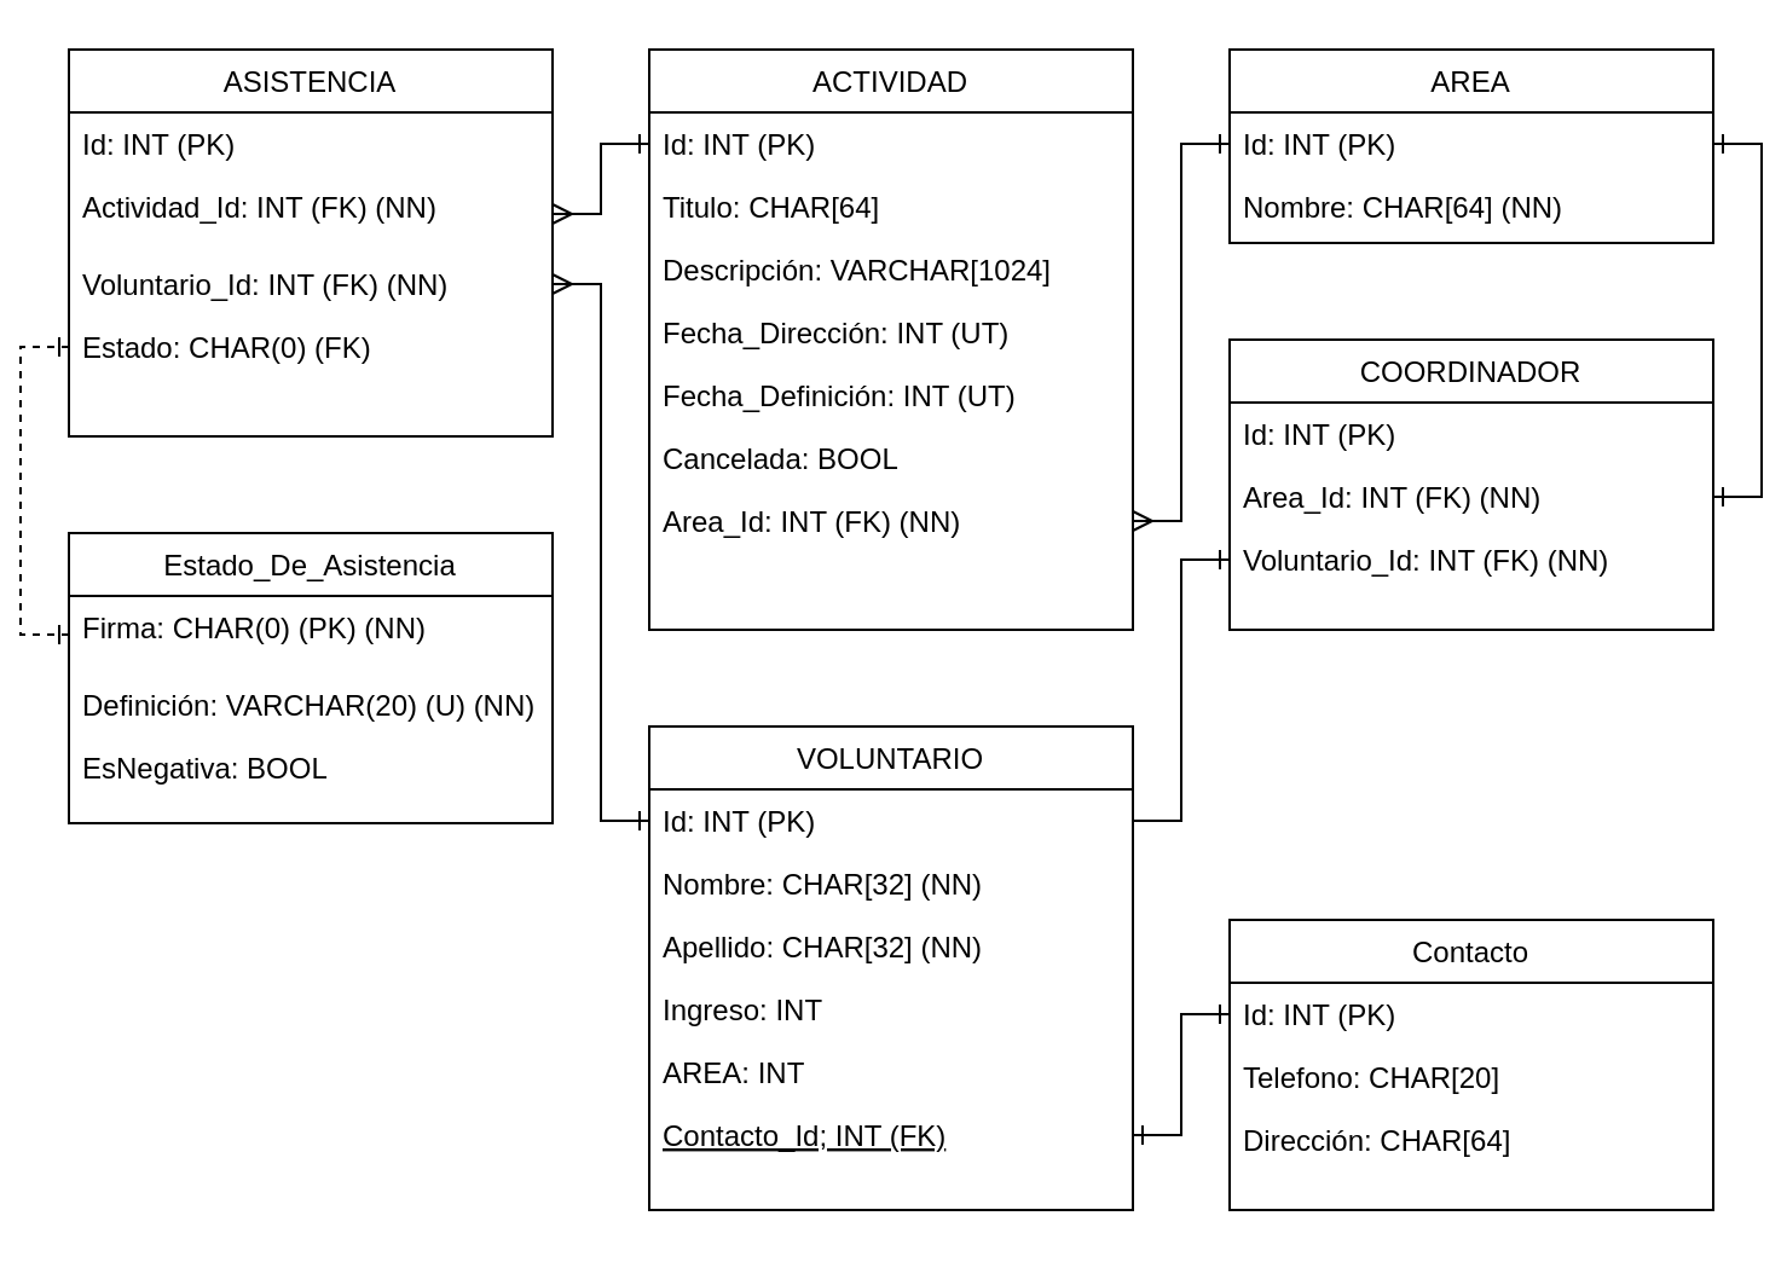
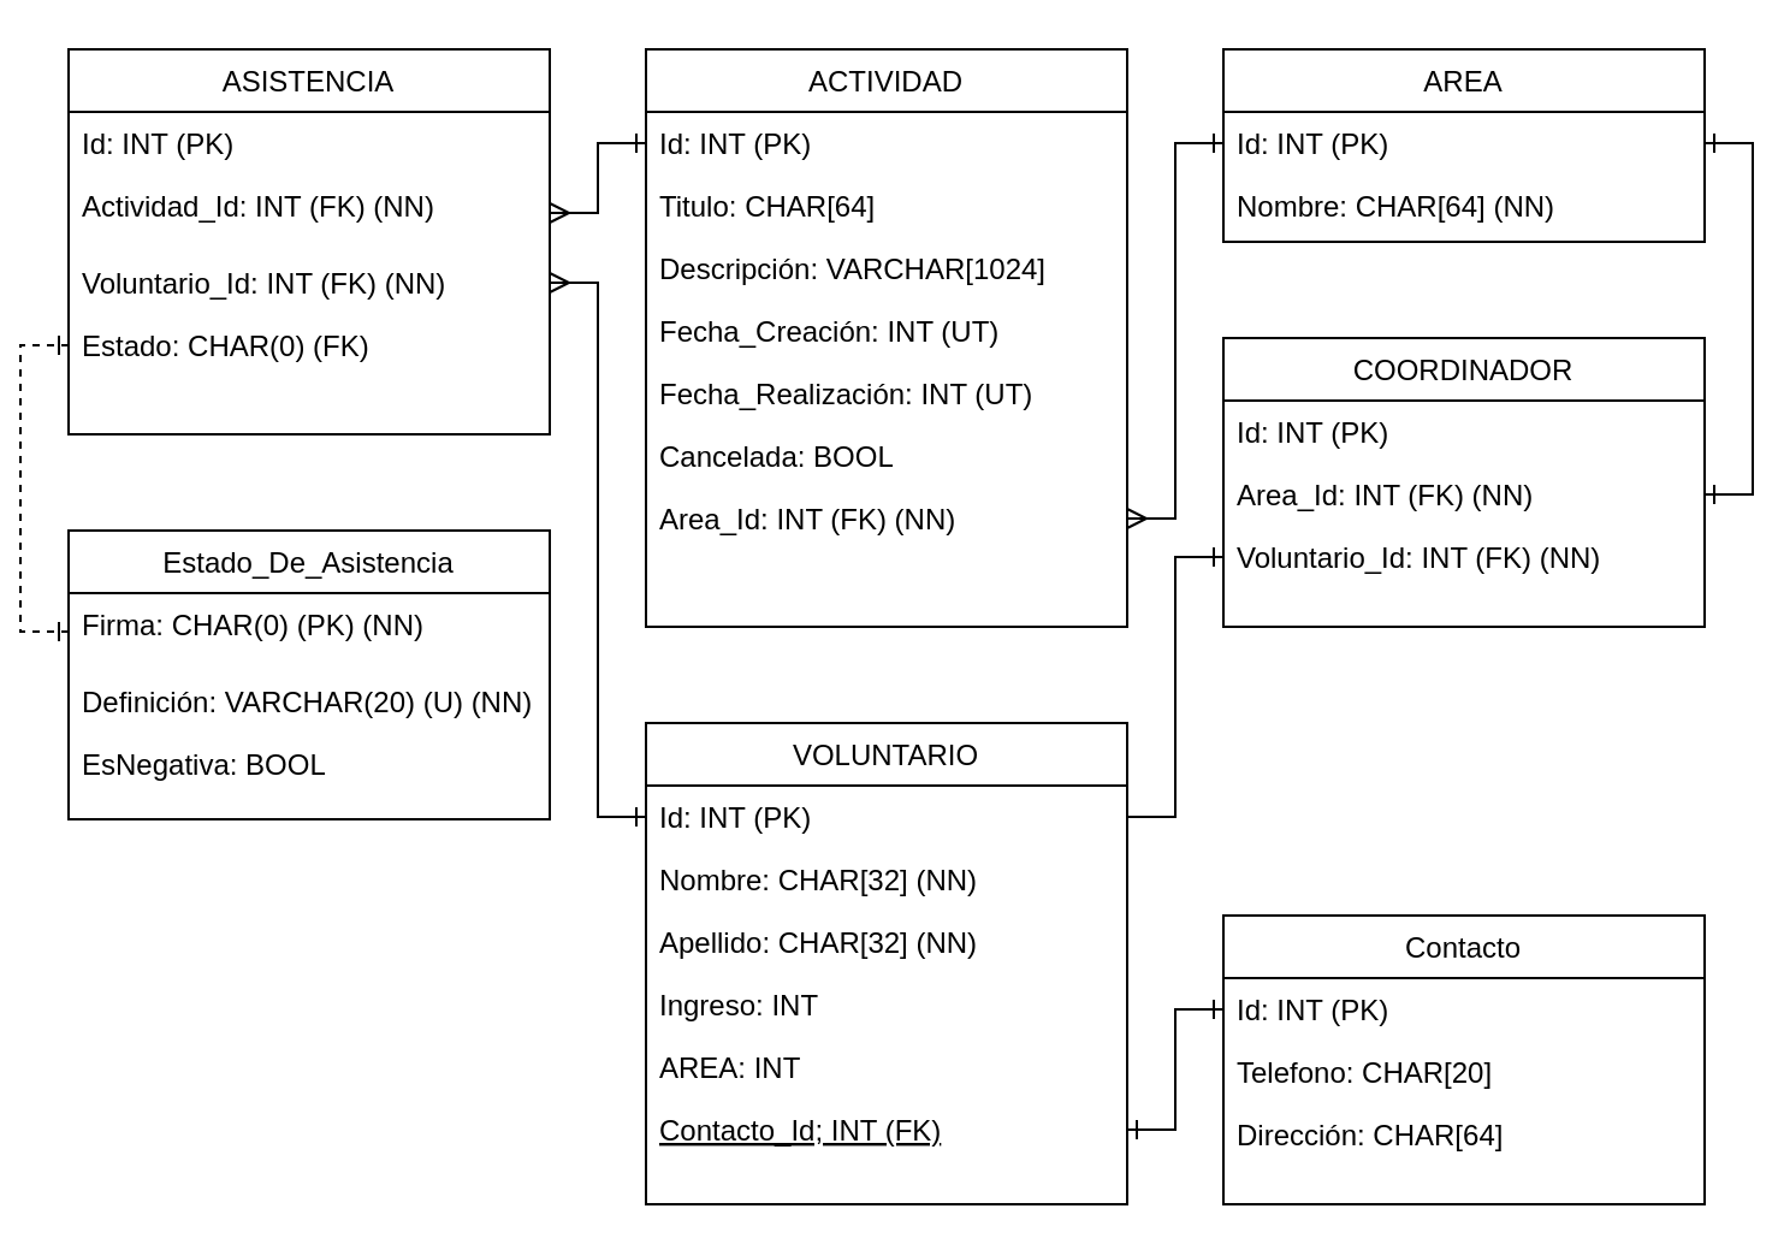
  <mxCell id="0" />
  <mxCell id="1" parent="0" />
  <mxCell id="2" value="VOLUNTARIO" style="swimlane;fontStyle=0;align=center;verticalAlign=top;childLayout=stackLayout;horizontal=1;startSize=26;horizontalStack=0;resizeParent=1;resizeLast=0;collapsible=1;marginBottom=0;rounded=0;shadow=0;strokeWidth=1;" parent="1" vertex="1"><mxGeometry x="260" y="300" width="200" height="200" as="geometry"><mxRectangle x="130" y="380" width="160" height="26" as="alternateBounds" /></mxGeometry></mxCell>
  <mxCell id="3" value="Id: INT (PK)" style="text;align=left;verticalAlign=top;spacingLeft=4;spacingRight=4;overflow=hidden;rotatable=0;points=[[0,0.5],[1,0.5]];portConstraint=eastwest;" parent="2" vertex="1"><mxGeometry y="26" width="200" height="26" as="geometry" /></mxCell>
  <mxCell id="4" value="Nombre: CHAR[32] (NN)" style="text;align=left;verticalAlign=top;spacingLeft=4;spacingRight=4;overflow=hidden;rotatable=0;points=[[0,0.5],[1,0.5]];portConstraint=eastwest;rounded=0;shadow=0;html=0;" parent="2" vertex="1"><mxGeometry y="52" width="200" height="26" as="geometry" /></mxCell>
  <mxCell id="5" value="Apellido: CHAR[32] (NN)" style="text;align=left;verticalAlign=top;spacingLeft=4;spacingRight=4;overflow=hidden;rotatable=0;points=[[0,0.5],[1,0.5]];portConstraint=eastwest;rounded=0;shadow=0;html=0;" parent="2" vertex="1"><mxGeometry y="78" width="200" height="26" as="geometry" /></mxCell>
  <mxCell id="6" value="Ingreso: INT&#10;" style="text;align=left;verticalAlign=top;spacingLeft=4;spacingRight=4;overflow=hidden;rotatable=0;points=[[0,0.5],[1,0.5]];portConstraint=eastwest;rounded=0;shadow=0;html=0;" parent="2" vertex="1"><mxGeometry y="104" width="200" height="26" as="geometry" /></mxCell>
  <mxCell id="7" value="AREA: INT&#10;" style="text;align=left;verticalAlign=top;spacingLeft=4;spacingRight=4;overflow=hidden;rotatable=0;points=[[0,0.5],[1,0.5]];portConstraint=eastwest;rounded=0;shadow=0;html=0;" parent="2" vertex="1"><mxGeometry y="130" width="200" height="26" as="geometry" /></mxCell>
  <mxCell id="8" value="Contacto_Id; INT (FK)" style="text;align=left;verticalAlign=top;spacingLeft=4;spacingRight=4;overflow=hidden;rotatable=0;points=[[0,0.5],[1,0.5]];portConstraint=eastwest;fontStyle=4" parent="2" vertex="1"><mxGeometry y="156" width="200" height="26" as="geometry" /></mxCell>
  <mxCell id="9" value="Contacto" style="swimlane;fontStyle=0;align=center;verticalAlign=top;childLayout=stackLayout;horizontal=1;startSize=26;horizontalStack=0;resizeParent=1;resizeLast=0;collapsible=1;marginBottom=0;rounded=0;shadow=0;strokeWidth=1;" parent="1" vertex="1"><mxGeometry x="500" y="380" width="200" height="120" as="geometry"><mxRectangle x="130" y="380" width="160" height="26" as="alternateBounds" /></mxGeometry></mxCell>
  <mxCell id="10" value="Id: INT (PK)" style="text;align=left;verticalAlign=top;spacingLeft=4;spacingRight=4;overflow=hidden;rotatable=0;points=[[0,0.5],[1,0.5]];portConstraint=eastwest;" parent="9" vertex="1"><mxGeometry y="26" width="200" height="26" as="geometry" /></mxCell>
  <mxCell id="11" value="Telefono: CHAR[20]&#10; " style="text;align=left;verticalAlign=top;spacingLeft=4;spacingRight=4;overflow=hidden;rotatable=0;points=[[0,0.5],[1,0.5]];portConstraint=eastwest;rounded=0;shadow=0;html=0;" parent="9" vertex="1"><mxGeometry y="52" width="200" height="26" as="geometry" /></mxCell>
  <mxCell id="12" value="Dirección: CHAR[64]" style="text;align=left;verticalAlign=top;spacingLeft=4;spacingRight=4;overflow=hidden;rotatable=0;points=[[0,0.5],[1,0.5]];portConstraint=eastwest;rounded=0;shadow=0;html=0;" parent="9" vertex="1"><mxGeometry y="78" width="200" height="26" as="geometry" /></mxCell>
  <mxCell id="13" style="edgeStyle=orthogonalEdgeStyle;rounded=0;orthogonalLoop=1;jettySize=auto;html=1;entryX=0;entryY=0.5;entryDx=0;entryDy=0;endArrow=ERone;endFill=0;startArrow=ERone;startFill=0;" parent="1" source="8" target="10" edge="1"><mxGeometry relative="1" as="geometry" /></mxCell>
  <mxCell id="14" value="ACTIVIDAD" style="swimlane;fontStyle=0;align=center;verticalAlign=top;childLayout=stackLayout;horizontal=1;startSize=26;horizontalStack=0;resizeParent=1;resizeLast=0;collapsible=1;marginBottom=0;rounded=0;shadow=0;strokeWidth=1;" parent="1" vertex="1"><mxGeometry x="260" y="20" width="200" height="240" as="geometry"><mxRectangle x="130" y="380" width="160" height="26" as="alternateBounds" /></mxGeometry></mxCell>
  <mxCell id="15" value="Id: INT (PK)" style="text;align=left;verticalAlign=top;spacingLeft=4;spacingRight=4;overflow=hidden;rotatable=0;points=[[0,0.5],[1,0.5]];portConstraint=eastwest;" parent="14" vertex="1"><mxGeometry y="26" width="200" height="26" as="geometry" /></mxCell>
  <mxCell id="16" value="Titulo: CHAR[64]" style="text;align=left;verticalAlign=top;spacingLeft=4;spacingRight=4;overflow=hidden;rotatable=0;points=[[0,0.5],[1,0.5]];portConstraint=eastwest;" parent="14" vertex="1"><mxGeometry y="52" width="200" height="26" as="geometry" /></mxCell>
  <mxCell id="17" value="Descripción: VARCHAR[1024]" style="text;align=left;verticalAlign=top;spacingLeft=4;spacingRight=4;overflow=hidden;rotatable=0;points=[[0,0.5],[1,0.5]];portConstraint=eastwest;" parent="14" vertex="1"><mxGeometry y="78" width="200" height="26" as="geometry" /></mxCell>
- <mxCell id="18" value="Fecha_Dirección: INT (UT)" style="text;align=left;verticalAlign=top;spacingLeft=4;spacingRight=4;overflow=hidden;rotatable=0;points=[[0,0.5],[1,0.5]];portConstraint=eastwest;" parent="14" vertex="1"><mxGeometry y="104" width="200" height="26" as="geometry" /></mxCell>
- <mxCell id="19" value="Fecha_Definición: INT (UT)" style="text;align=left;verticalAlign=top;spacingLeft=4;spacingRight=4;overflow=hidden;rotatable=0;points=[[0,0.5],[1,0.5]];portConstraint=eastwest;" parent="14" vertex="1"><mxGeometry y="130" width="200" height="26" as="geometry" /></mxCell>
+ <mxCell id="18" value="Fecha_Creación: INT (UT)" style="text;align=left;verticalAlign=top;spacingLeft=4;spacingRight=4;overflow=hidden;rotatable=0;points=[[0,0.5],[1,0.5]];portConstraint=eastwest;" parent="14" vertex="1"><mxGeometry y="104" width="200" height="26" as="geometry" /></mxCell>
+ <mxCell id="19" value="Fecha_Realización: INT (UT)" style="text;align=left;verticalAlign=top;spacingLeft=4;spacingRight=4;overflow=hidden;rotatable=0;points=[[0,0.5],[1,0.5]];portConstraint=eastwest;" parent="14" vertex="1"><mxGeometry y="130" width="200" height="26" as="geometry" /></mxCell>
  <mxCell id="20" value="Cancelada: BOOL " style="text;align=left;verticalAlign=top;spacingLeft=4;spacingRight=4;overflow=hidden;rotatable=0;points=[[0,0.5],[1,0.5]];portConstraint=eastwest;" parent="14" vertex="1"><mxGeometry y="156" width="200" height="26" as="geometry" /></mxCell>
  <mxCell id="21" value="Area_Id: INT (FK) (NN) " style="text;align=left;verticalAlign=top;spacingLeft=4;spacingRight=4;overflow=hidden;rotatable=0;points=[[0,0.5],[1,0.5]];portConstraint=eastwest;" parent="14" vertex="1"><mxGeometry y="182" width="200" height="26" as="geometry" /></mxCell>
  <mxCell id="22" value="ASISTENCIA" style="swimlane;fontStyle=0;align=center;verticalAlign=top;childLayout=stackLayout;horizontal=1;startSize=26;horizontalStack=0;resizeParent=1;resizeLast=0;collapsible=1;marginBottom=0;rounded=0;shadow=0;strokeWidth=1;" parent="1" vertex="1"><mxGeometry x="20" y="20" width="200" height="160" as="geometry"><mxRectangle x="130" y="380" width="160" height="26" as="alternateBounds" /></mxGeometry></mxCell>
  <mxCell id="23" value="Id: INT (PK)" style="text;align=left;verticalAlign=top;spacingLeft=4;spacingRight=4;overflow=hidden;rotatable=0;points=[[0,0.5],[1,0.5]];portConstraint=eastwest;" parent="22" vertex="1"><mxGeometry y="26" width="200" height="26" as="geometry" /></mxCell>
  <mxCell id="24" value="Actividad_Id: INT (FK) (NN)" style="text;align=left;verticalAlign=top;spacingLeft=4;spacingRight=4;overflow=hidden;rotatable=0;points=[[0,0.5],[1,0.5]];portConstraint=eastwest;" parent="22" vertex="1"><mxGeometry y="52" width="200" height="32" as="geometry" /></mxCell>
  <mxCell id="25" value="Voluntario_Id: INT (FK) (NN)" style="text;align=left;verticalAlign=top;spacingLeft=4;spacingRight=4;overflow=hidden;rotatable=0;points=[[0,0.5],[1,0.5]];portConstraint=eastwest;" parent="22" vertex="1"><mxGeometry y="84" width="200" height="26" as="geometry" /></mxCell>
  <mxCell id="26" value="Estado: CHAR(0) (FK)" style="text;align=left;verticalAlign=top;spacingLeft=4;spacingRight=4;overflow=hidden;rotatable=0;points=[[0,0.5],[1,0.5]];portConstraint=eastwest;" parent="22" vertex="1"><mxGeometry y="110" width="200" height="26" as="geometry" /></mxCell>
  <mxCell id="27" style="edgeStyle=orthogonalEdgeStyle;rounded=0;orthogonalLoop=1;jettySize=auto;html=1;entryX=0;entryY=0.5;entryDx=0;entryDy=0;startArrow=ERmany;startFill=0;endArrow=ERone;endFill=0;" parent="1" source="24" target="15" edge="1"><mxGeometry relative="1" as="geometry" /></mxCell>
  <mxCell id="28" style="edgeStyle=orthogonalEdgeStyle;rounded=0;orthogonalLoop=1;jettySize=auto;html=1;entryX=0;entryY=0.5;entryDx=0;entryDy=0;startArrow=ERmany;startFill=0;endArrow=ERone;endFill=0;" parent="1" source="25" target="3" edge="1"><mxGeometry relative="1" as="geometry" /></mxCell>
  <mxCell id="29" value="COORDINADOR" style="swimlane;fontStyle=0;align=center;verticalAlign=top;childLayout=stackLayout;horizontal=1;startSize=26;horizontalStack=0;resizeParent=1;resizeLast=0;collapsible=1;marginBottom=0;rounded=0;shadow=0;strokeWidth=1;" parent="1" vertex="1"><mxGeometry x="500" y="140" width="200" height="120" as="geometry"><mxRectangle x="130" y="380" width="160" height="26" as="alternateBounds" /></mxGeometry></mxCell>
  <mxCell id="30" value="Id: INT (PK)" style="text;align=left;verticalAlign=top;spacingLeft=4;spacingRight=4;overflow=hidden;rotatable=0;points=[[0,0.5],[1,0.5]];portConstraint=eastwest;" parent="29" vertex="1"><mxGeometry y="26" width="200" height="26" as="geometry" /></mxCell>
  <mxCell id="31" value="Area_Id: INT (FK) (NN)" style="text;align=left;verticalAlign=top;spacingLeft=4;spacingRight=4;overflow=hidden;rotatable=0;points=[[0,0.5],[1,0.5]];portConstraint=eastwest;" parent="29" vertex="1"><mxGeometry y="52" width="200" height="26" as="geometry" /></mxCell>
  <mxCell id="32" value="Voluntario_Id: INT (FK) (NN)" style="text;align=left;verticalAlign=top;spacingLeft=4;spacingRight=4;overflow=hidden;rotatable=0;points=[[0,0.5],[1,0.5]];portConstraint=eastwest;" parent="29" vertex="1"><mxGeometry y="78" width="200" height="26" as="geometry" /></mxCell>
  <mxCell id="33" style="edgeStyle=orthogonalEdgeStyle;rounded=0;orthogonalLoop=1;jettySize=auto;html=1;startArrow=ERone;startFill=0;endArrow=none;endFill=0;" parent="1" source="32" target="3" edge="1"><mxGeometry relative="1" as="geometry" /></mxCell>
  <mxCell id="34" value="AREA" style="swimlane;fontStyle=0;align=center;verticalAlign=top;childLayout=stackLayout;horizontal=1;startSize=26;horizontalStack=0;resizeParent=1;resizeLast=0;collapsible=1;marginBottom=0;rounded=0;shadow=0;strokeWidth=1;" parent="1" vertex="1"><mxGeometry x="500" y="20" width="200" height="80" as="geometry"><mxRectangle x="130" y="380" width="160" height="26" as="alternateBounds" /></mxGeometry></mxCell>
  <mxCell id="35" value="Id: INT (PK)" style="text;align=left;verticalAlign=top;spacingLeft=4;spacingRight=4;overflow=hidden;rotatable=0;points=[[0,0.5],[1,0.5]];portConstraint=eastwest;" parent="34" vertex="1"><mxGeometry y="26" width="200" height="26" as="geometry" /></mxCell>
  <mxCell id="36" value="Nombre: CHAR[64] (NN)" style="text;align=left;verticalAlign=top;spacingLeft=4;spacingRight=4;overflow=hidden;rotatable=0;points=[[0,0.5],[1,0.5]];portConstraint=eastwest;" parent="34" vertex="1"><mxGeometry y="52" width="200" height="26" as="geometry" /></mxCell>
  <mxCell id="37" style="edgeStyle=orthogonalEdgeStyle;rounded=0;orthogonalLoop=1;jettySize=auto;html=1;entryX=1;entryY=0.5;entryDx=0;entryDy=0;startArrow=ERone;startFill=0;endArrow=ERone;endFill=0;exitX=1;exitY=0.5;exitDx=0;exitDy=0;" parent="1" source="31" target="35" edge="1"><mxGeometry relative="1" as="geometry" /></mxCell>
  <mxCell id="38" style="edgeStyle=orthogonalEdgeStyle;rounded=0;orthogonalLoop=1;jettySize=auto;html=1;entryX=0;entryY=0.5;entryDx=0;entryDy=0;startArrow=ERmany;startFill=0;endArrow=ERone;endFill=0;" parent="1" source="21" target="35" edge="1"><mxGeometry relative="1" as="geometry" /></mxCell>
  <mxCell id="39" value="Estado_De_Asistencia" style="swimlane;fontStyle=0;align=center;verticalAlign=top;childLayout=stackLayout;horizontal=1;startSize=26;horizontalStack=0;resizeParent=1;resizeLast=0;collapsible=1;marginBottom=0;rounded=0;shadow=0;strokeWidth=1;" parent="1" vertex="1"><mxGeometry x="20" y="220" width="200" height="120" as="geometry"><mxRectangle x="130" y="380" width="160" height="26" as="alternateBounds" /></mxGeometry></mxCell>
  <mxCell id="40" value="Firma: CHAR(0) (PK) (NN)" style="text;align=left;verticalAlign=top;spacingLeft=4;spacingRight=4;overflow=hidden;rotatable=0;points=[[0,0.5],[1,0.5]];portConstraint=eastwest;" parent="39" vertex="1"><mxGeometry y="26" width="200" height="32" as="geometry" /></mxCell>
  <mxCell id="41" value="Definición: VARCHAR(20) (U) (NN)" style="text;align=left;verticalAlign=top;spacingLeft=4;spacingRight=4;overflow=hidden;rotatable=0;points=[[0,0.5],[1,0.5]];portConstraint=eastwest;" parent="39" vertex="1"><mxGeometry y="58" width="200" height="26" as="geometry" /></mxCell>
  <mxCell id="42" value="EsNegativa: BOOL" style="text;align=left;verticalAlign=top;spacingLeft=4;spacingRight=4;overflow=hidden;rotatable=0;points=[[0,0.5],[1,0.5]];portConstraint=eastwest;" parent="39" vertex="1"><mxGeometry y="84" width="200" height="26" as="geometry" /></mxCell>
  <mxCell id="43" style="edgeStyle=orthogonalEdgeStyle;rounded=0;orthogonalLoop=1;jettySize=auto;html=1;entryX=0;entryY=0.5;entryDx=0;entryDy=0;startArrow=ERone;startFill=0;endArrow=ERone;endFill=0;exitX=0;exitY=0.5;exitDx=0;exitDy=0;dashed=1;" parent="1" source="40" target="26" edge="1"><mxGeometry relative="1" as="geometry"><mxPoint x="0" y="300" as="sourcePoint" /><mxPoint x="0" y="154" as="targetPoint" /></mxGeometry></mxCell>
